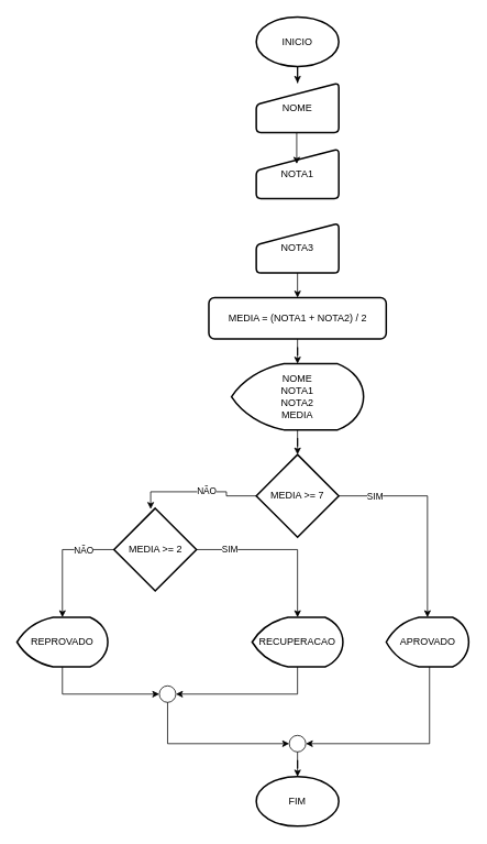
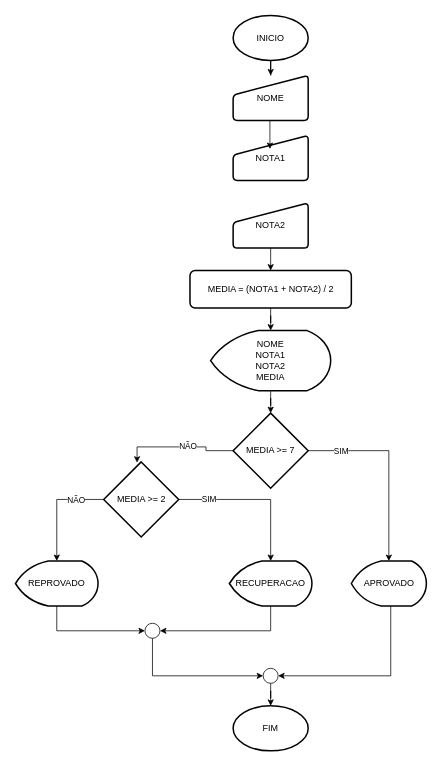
  <mxCell id="0" />
  <mxCell id="1" parent="0" />
  <mxCell id="2" style="edgeStyle=orthogonalEdgeStyle;rounded=0;orthogonalLoop=1;jettySize=auto;html=1;exitX=0.5;exitY=1;exitDx=0;exitDy=0;exitPerimeter=0;" edge="1" parent="1" source="3" target="5"><mxGeometry relative="1" as="geometry" /></mxCell>
  <mxCell id="3" value="INICIO" style="strokeWidth=2;html=1;shape=mxgraph.flowchart.start_1;whiteSpace=wrap;" vertex="1" parent="1"><mxGeometry x="310" y="20" width="100" height="60" as="geometry" /></mxCell>
  <mxCell id="4" value="" style="strokeWidth=1;html=1;shape=mxgraph.flowchart.start_1;whiteSpace=wrap;" vertex="1" parent="1"><mxGeometry x="350" y="890" width="20" height="20" as="geometry" /></mxCell>
  <mxCell id="5" value="NOME" style="html=1;strokeWidth=2;shape=manualInput;whiteSpace=wrap;rounded=1;size=26;arcSize=11;" vertex="1" parent="1"><mxGeometry x="310" y="100" width="100" height="60" as="geometry" /></mxCell>
  <mxCell id="6" value="NOTA1" style="html=1;strokeWidth=2;shape=manualInput;whiteSpace=wrap;rounded=1;size=26;arcSize=11;" vertex="1" parent="1"><mxGeometry x="310" y="180" width="100" height="60" as="geometry" /></mxCell>
  <mxCell id="7" style="edgeStyle=orthogonalEdgeStyle;rounded=0;orthogonalLoop=1;jettySize=auto;html=1;exitX=0.5;exitY=1;exitDx=0;exitDy=0;entryX=0.5;entryY=0;entryDx=0;entryDy=0;" edge="1" parent="1" source="8" target="10"><mxGeometry relative="1" as="geometry" /></mxCell>
- <mxCell id="8" value="NOTA3" style="html=1;strokeWidth=2;shape=manualInput;whiteSpace=wrap;rounded=1;size=26;arcSize=11;" vertex="1" parent="1"><mxGeometry x="310" y="270" width="100" height="60" as="geometry" /></mxCell>
+ <mxCell id="8" value="NOTA2" style="html=1;strokeWidth=2;shape=manualInput;whiteSpace=wrap;rounded=1;size=26;arcSize=11;" vertex="1" parent="1"><mxGeometry x="310" y="270" width="100" height="60" as="geometry" /></mxCell>
  <mxCell id="9" style="edgeStyle=orthogonalEdgeStyle;rounded=0;orthogonalLoop=1;jettySize=auto;html=1;exitX=0.5;exitY=1;exitDx=0;exitDy=0;" edge="1" parent="1" source="10" target="12"><mxGeometry relative="1" as="geometry" /></mxCell>
  <mxCell id="10" value="MEDIA = (NOTA1 + NOTA2) / 2" style="rounded=1;whiteSpace=wrap;html=1;absoluteArcSize=1;arcSize=14;strokeWidth=2;" vertex="1" parent="1"><mxGeometry x="252.5" y="360" width="215" height="50" as="geometry" /></mxCell>
  <mxCell id="11" style="edgeStyle=orthogonalEdgeStyle;rounded=0;orthogonalLoop=1;jettySize=auto;html=1;" edge="1" parent="1" source="12" target="14"><mxGeometry relative="1" as="geometry" /></mxCell>
  <mxCell id="12" value="NOME&lt;br&gt;NOTA1&lt;div&gt;NOTA2&lt;/div&gt;&lt;div&gt;MEDIA&lt;/div&gt;" style="strokeWidth=2;html=1;shape=mxgraph.flowchart.display;whiteSpace=wrap;" vertex="1" parent="1"><mxGeometry x="280" y="440" width="160" height="80" as="geometry" /></mxCell>
  <mxCell id="13" style="edgeStyle=orthogonalEdgeStyle;rounded=0;orthogonalLoop=1;jettySize=auto;html=1;exitX=0.5;exitY=1;exitDx=0;exitDy=0;entryX=0.49;entryY=0.3;entryDx=0;entryDy=0;entryPerimeter=0;" edge="1" parent="1" source="5" target="6"><mxGeometry relative="1" as="geometry" /></mxCell>
  <mxCell id="14" value="MEDIA &amp;gt;= 7" style="strokeWidth=2;html=1;shape=mxgraph.flowchart.decision;whiteSpace=wrap;" vertex="1" parent="1"><mxGeometry x="310" y="550" width="100" height="100" as="geometry" /></mxCell>
  <mxCell id="15" value="APROVADO" style="strokeWidth=2;html=1;shape=mxgraph.flowchart.display;whiteSpace=wrap;" vertex="1" parent="1"><mxGeometry x="467.5" y="747" width="100" height="60" as="geometry" /></mxCell>
  <mxCell id="16" style="edgeStyle=orthogonalEdgeStyle;rounded=0;orthogonalLoop=1;jettySize=auto;html=1;entryX=0.5;entryY=0;entryDx=0;entryDy=0;entryPerimeter=0;" edge="1" parent="1" source="14" target="15"><mxGeometry relative="1" as="geometry" /></mxCell>
  <mxCell id="17" value="SIM" style="edgeLabel;html=1;align=center;verticalAlign=middle;resizable=0;points=[];" vertex="1" connectable="0" parent="16"><mxGeometry x="-0.662" y="-3" relative="1" as="geometry"><mxPoint y="-3" as="offset" /></mxGeometry></mxCell>
  <mxCell id="18" value="MEDIA &amp;gt;= 2" style="strokeWidth=2;html=1;shape=mxgraph.flowchart.decision;whiteSpace=wrap;" vertex="1" parent="1"><mxGeometry x="137.5" y="615" width="100" height="100" as="geometry" /></mxCell>
  <mxCell id="19" style="edgeStyle=orthogonalEdgeStyle;rounded=0;orthogonalLoop=1;jettySize=auto;html=1;entryX=0.445;entryY=0.01;entryDx=0;entryDy=0;entryPerimeter=0;" edge="1" parent="1" source="14" target="18"><mxGeometry relative="1" as="geometry" /></mxCell>
  <mxCell id="20" value="NÃO" style="edgeLabel;html=1;align=center;verticalAlign=middle;resizable=0;points=[];" vertex="1" connectable="0" parent="19"><mxGeometry x="-0.149" y="-2" relative="1" as="geometry"><mxPoint as="offset" /></mxGeometry></mxCell>
  <mxCell id="21" style="edgeStyle=orthogonalEdgeStyle;rounded=0;orthogonalLoop=1;jettySize=auto;html=1;entryX=1;entryY=0.5;entryDx=0;entryDy=0;entryPerimeter=0;" edge="1" parent="1" source="22" target="33"><mxGeometry relative="1" as="geometry"><Array as="points"><mxPoint x="360" y="840" /></Array></mxGeometry></mxCell>
  <mxCell id="22" value="RECUPERACAO" style="strokeWidth=2;html=1;shape=mxgraph.flowchart.display;whiteSpace=wrap;" vertex="1" parent="1"><mxGeometry x="305" y="747" width="110" height="60" as="geometry" /></mxCell>
  <mxCell id="23" value="REPROVADO" style="strokeWidth=2;html=1;shape=mxgraph.flowchart.display;whiteSpace=wrap;" vertex="1" parent="1"><mxGeometry x="20" y="747" width="110" height="60" as="geometry" /></mxCell>
  <mxCell id="24" style="edgeStyle=orthogonalEdgeStyle;rounded=0;orthogonalLoop=1;jettySize=auto;html=1;exitX=0.5;exitY=1;exitDx=0;exitDy=0;exitPerimeter=0;" edge="1" parent="1" source="23" target="23"><mxGeometry relative="1" as="geometry" /></mxCell>
  <mxCell id="25" style="edgeStyle=orthogonalEdgeStyle;rounded=0;orthogonalLoop=1;jettySize=auto;html=1;entryX=0.5;entryY=0;entryDx=0;entryDy=0;entryPerimeter=0;" edge="1" parent="1" source="18" target="23"><mxGeometry relative="1" as="geometry" /></mxCell>
  <mxCell id="26" value="NÃO" style="edgeLabel;html=1;align=center;verticalAlign=middle;resizable=0;points=[];" vertex="1" connectable="0" parent="25"><mxGeometry x="-0.476" relative="1" as="geometry"><mxPoint x="1" as="offset" /></mxGeometry></mxCell>
  <mxCell id="27" style="edgeStyle=orthogonalEdgeStyle;rounded=0;orthogonalLoop=1;jettySize=auto;html=1;entryX=0.5;entryY=0;entryDx=0;entryDy=0;entryPerimeter=0;" edge="1" parent="1" source="18" target="22"><mxGeometry relative="1" as="geometry" /></mxCell>
  <mxCell id="28" value="SIM" style="edgeLabel;html=1;align=center;verticalAlign=middle;resizable=0;points=[];" vertex="1" connectable="0" parent="27"><mxGeometry x="-0.615" y="1" relative="1" as="geometry"><mxPoint x="1" as="offset" /></mxGeometry></mxCell>
  <mxCell id="29" style="edgeStyle=orthogonalEdgeStyle;rounded=0;orthogonalLoop=1;jettySize=auto;html=1;entryX=0;entryY=0.5;entryDx=0;entryDy=0;entryPerimeter=0;" edge="1" parent="1" source="23" target="33"><mxGeometry relative="1" as="geometry"><Array as="points"><mxPoint x="75" y="840" /></Array></mxGeometry></mxCell>
  <mxCell id="30" style="edgeStyle=orthogonalEdgeStyle;rounded=0;orthogonalLoop=1;jettySize=auto;html=1;entryX=1;entryY=0.5;entryDx=0;entryDy=0;entryPerimeter=0;" edge="1" parent="1" source="15" target="4"><mxGeometry relative="1" as="geometry"><Array as="points"><mxPoint x="520" y="900" /></Array></mxGeometry></mxCell>
  <mxCell id="31" value="FIM" style="strokeWidth=2;html=1;shape=mxgraph.flowchart.start_1;whiteSpace=wrap;" vertex="1" parent="1"><mxGeometry x="310" y="940" width="100" height="60" as="geometry" /></mxCell>
  <mxCell id="32" style="edgeStyle=orthogonalEdgeStyle;rounded=0;orthogonalLoop=1;jettySize=auto;html=1;entryX=0.5;entryY=0;entryDx=0;entryDy=0;entryPerimeter=0;" edge="1" parent="1" source="4" target="31"><mxGeometry relative="1" as="geometry" /></mxCell>
  <mxCell id="33" value="" style="strokeWidth=1;html=1;shape=mxgraph.flowchart.start_1;whiteSpace=wrap;" vertex="1" parent="1"><mxGeometry x="192.5" y="830" width="20" height="20" as="geometry" /></mxCell>
  <mxCell id="34" style="edgeStyle=orthogonalEdgeStyle;rounded=0;orthogonalLoop=1;jettySize=auto;html=1;entryX=0;entryY=0.5;entryDx=0;entryDy=0;entryPerimeter=0;" edge="1" parent="1" source="33" target="4"><mxGeometry relative="1" as="geometry"><Array as="points"><mxPoint x="203" y="900" /></Array></mxGeometry></mxCell>
